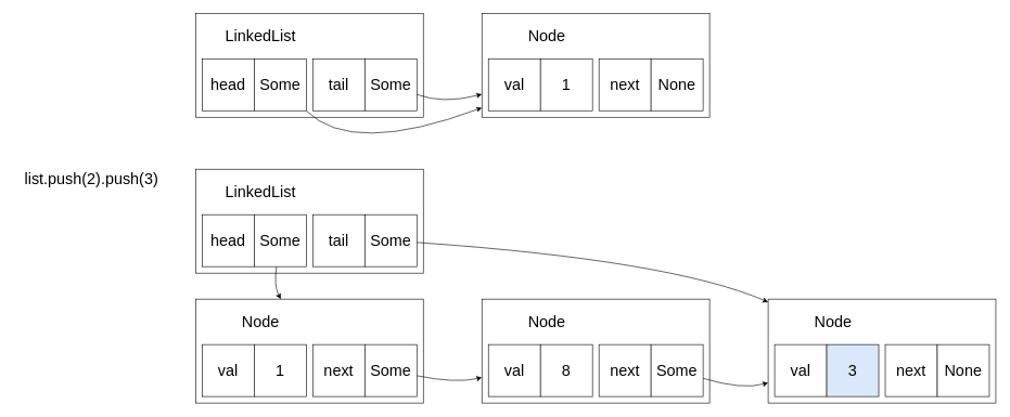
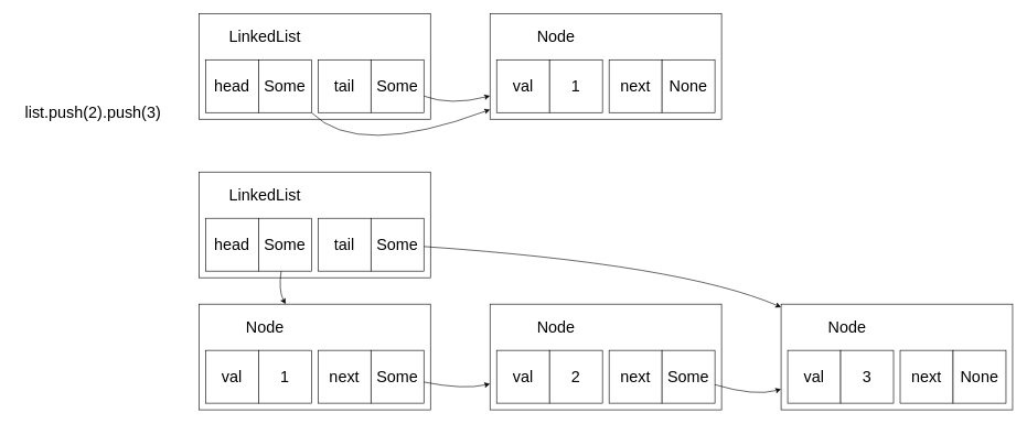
  <mxCell id="0" />
  <mxCell id="1" parent="0" />
- <mxCell id="2" value="list.push(2).push(3)" style="text;html=1;strokeColor=none;fillColor=none;align=center;verticalAlign=middle;whiteSpace=wrap;rounded=0;fontSize=24;" parent="1" vertex="1"><mxGeometry x="20" y="260" width="240" height="30" as="geometry" /></mxCell>
+ <mxCell id="2" value="list.push(2).push(3)" style="text;html=1;strokeColor=none;fillColor=none;align=center;verticalAlign=middle;whiteSpace=wrap;rounded=0;fontSize=24;" parent="1" vertex="1"><mxGeometry x="20" y="155" width="240" height="30" as="geometry" /></mxCell>
  <mxCell id="3" value="" style="rounded=0;whiteSpace=wrap;html=1;align=left;verticalAlign=top;" parent="1" vertex="1"><mxGeometry x="300" y="20" width="350" height="160" as="geometry" /></mxCell>
  <mxCell id="4" value="&lt;span style=&quot;font-size: 24px;&quot;&gt;head&lt;br&gt;&lt;/span&gt;" style="rounded=0;whiteSpace=wrap;html=1;" parent="1" vertex="1"><mxGeometry x="310" y="90" width="80" height="80" as="geometry" /></mxCell>
  <mxCell id="5" value="&lt;font style=&quot;font-size: 24px;&quot;&gt;tail&lt;/font&gt;" style="rounded=0;whiteSpace=wrap;html=1;" parent="1" vertex="1"><mxGeometry x="480" y="90" width="80" height="80" as="geometry" /></mxCell>
  <mxCell id="6" value="&lt;font style=&quot;font-size: 24px;&quot;&gt;Some&lt;/font&gt;" style="rounded=0;whiteSpace=wrap;html=1;" parent="1" vertex="1"><mxGeometry x="390" y="90" width="80" height="80" as="geometry" /></mxCell>
  <mxCell id="7" value="&lt;font style=&quot;font-size: 24px;&quot;&gt;Some&lt;/font&gt;" style="rounded=0;whiteSpace=wrap;html=1;" parent="1" vertex="1"><mxGeometry x="560" y="90" width="80" height="80" as="geometry" /></mxCell>
  <mxCell id="8" value="&lt;font style=&quot;font-size: 24px;&quot;&gt;LinkedList&lt;/font&gt;" style="text;html=1;strokeColor=none;fillColor=none;align=center;verticalAlign=middle;whiteSpace=wrap;rounded=0;" parent="1" vertex="1"><mxGeometry x="330" y="40" width="140" height="30" as="geometry" /></mxCell>
  <mxCell id="9" value="" style="rounded=0;whiteSpace=wrap;html=1;align=left;verticalAlign=top;" parent="1" vertex="1"><mxGeometry x="740" y="20" width="350" height="160" as="geometry" /></mxCell>
  <mxCell id="10" value="&lt;span style=&quot;font-size: 24px;&quot;&gt;val&lt;br&gt;&lt;/span&gt;" style="rounded=0;whiteSpace=wrap;html=1;" parent="1" vertex="1"><mxGeometry x="750" y="90" width="80" height="80" as="geometry" /></mxCell>
  <mxCell id="11" value="&lt;font style=&quot;font-size: 24px;&quot;&gt;next&lt;/font&gt;" style="rounded=0;whiteSpace=wrap;html=1;" parent="1" vertex="1"><mxGeometry x="920" y="90" width="80" height="80" as="geometry" /></mxCell>
  <mxCell id="12" value="&lt;font style=&quot;font-size: 24px;&quot;&gt;1&lt;/font&gt;" style="rounded=0;whiteSpace=wrap;html=1;" parent="1" vertex="1"><mxGeometry x="830" y="90" width="80" height="80" as="geometry" /></mxCell>
  <mxCell id="13" value="&lt;font style=&quot;font-size: 24px;&quot;&gt;None&lt;/font&gt;" style="rounded=0;whiteSpace=wrap;html=1;" parent="1" vertex="1"><mxGeometry x="1000" y="90" width="80" height="80" as="geometry" /></mxCell>
  <mxCell id="14" value="&lt;font style=&quot;font-size: 24px;&quot;&gt;Node&lt;/font&gt;" style="text;html=1;strokeColor=none;fillColor=none;align=center;verticalAlign=middle;whiteSpace=wrap;rounded=0;" parent="1" vertex="1"><mxGeometry x="770" y="40" width="140" height="30" as="geometry" /></mxCell>
  <mxCell id="15" value="" style="curved=1;endArrow=classic;html=1;rounded=0;" parent="1" source="6" target="9" edge="1"><mxGeometry width="50" height="50" relative="1" as="geometry"><mxPoint x="420" y="240" as="sourcePoint" /><mxPoint x="470" y="190" as="targetPoint" /><Array as="points"><mxPoint x="540" y="240" /></Array></mxGeometry></mxCell>
  <mxCell id="16" value="" style="curved=1;endArrow=classic;html=1;rounded=0;" parent="1" source="7" target="9" edge="1"><mxGeometry width="50" height="50" relative="1" as="geometry"><mxPoint x="595" y="180" as="sourcePoint" /><mxPoint x="578" y="270" as="targetPoint" /><Array as="points"><mxPoint x="680" y="160" /></Array></mxGeometry></mxCell>
  <mxCell id="17" value="" style="rounded=0;whiteSpace=wrap;html=1;align=left;verticalAlign=top;" parent="1" vertex="1"><mxGeometry x="300" y="260" width="350" height="160" as="geometry" /></mxCell>
  <mxCell id="18" value="&lt;span style=&quot;font-size: 24px;&quot;&gt;head&lt;br&gt;&lt;/span&gt;" style="rounded=0;whiteSpace=wrap;html=1;" parent="1" vertex="1"><mxGeometry x="310" y="330" width="80" height="80" as="geometry" /></mxCell>
  <mxCell id="19" value="&lt;font style=&quot;font-size: 24px;&quot;&gt;tail&lt;/font&gt;" style="rounded=0;whiteSpace=wrap;html=1;" parent="1" vertex="1"><mxGeometry x="480" y="330" width="80" height="80" as="geometry" /></mxCell>
  <mxCell id="20" value="&lt;font style=&quot;font-size: 24px;&quot;&gt;Some&lt;/font&gt;" style="rounded=0;whiteSpace=wrap;html=1;" parent="1" vertex="1"><mxGeometry x="390" y="330" width="80" height="80" as="geometry" /></mxCell>
  <mxCell id="21" value="&lt;font style=&quot;font-size: 24px;&quot;&gt;Some&lt;/font&gt;" style="rounded=0;whiteSpace=wrap;html=1;" parent="1" vertex="1"><mxGeometry x="560" y="330" width="80" height="80" as="geometry" /></mxCell>
  <mxCell id="22" value="&lt;font style=&quot;font-size: 24px;&quot;&gt;LinkedList&lt;/font&gt;" style="text;html=1;strokeColor=none;fillColor=none;align=center;verticalAlign=middle;whiteSpace=wrap;rounded=0;" parent="1" vertex="1"><mxGeometry x="330" y="280" width="140" height="30" as="geometry" /></mxCell>
  <mxCell id="23" value="" style="rounded=0;whiteSpace=wrap;html=1;align=left;verticalAlign=top;" parent="1" vertex="1"><mxGeometry x="300" y="460" width="350" height="160" as="geometry" /></mxCell>
  <mxCell id="24" value="&lt;span style=&quot;font-size: 24px;&quot;&gt;val&lt;br&gt;&lt;/span&gt;" style="rounded=0;whiteSpace=wrap;html=1;" parent="1" vertex="1"><mxGeometry x="310" y="530" width="80" height="80" as="geometry" /></mxCell>
  <mxCell id="25" value="&lt;font style=&quot;font-size: 24px;&quot;&gt;next&lt;/font&gt;" style="rounded=0;whiteSpace=wrap;html=1;" parent="1" vertex="1"><mxGeometry x="480" y="530" width="80" height="80" as="geometry" /></mxCell>
  <mxCell id="26" value="&lt;font style=&quot;font-size: 24px;&quot;&gt;1&lt;/font&gt;" style="rounded=0;whiteSpace=wrap;html=1;" parent="1" vertex="1"><mxGeometry x="390" y="530" width="80" height="80" as="geometry" /></mxCell>
  <mxCell id="27" value="&lt;font style=&quot;font-size: 24px;&quot;&gt;Some&lt;/font&gt;" style="rounded=0;whiteSpace=wrap;html=1;" parent="1" vertex="1"><mxGeometry x="560" y="530" width="80" height="80" as="geometry" /></mxCell>
  <mxCell id="28" value="&lt;font style=&quot;font-size: 24px;&quot;&gt;Node&lt;/font&gt;" style="text;html=1;strokeColor=none;fillColor=none;align=center;verticalAlign=middle;whiteSpace=wrap;rounded=0;" parent="1" vertex="1"><mxGeometry x="330" y="480" width="140" height="30" as="geometry" /></mxCell>
  <mxCell id="29" value="" style="curved=1;endArrow=classic;html=1;rounded=0;" parent="1" source="20" target="23" edge="1"><mxGeometry width="50" height="50" relative="1" as="geometry"><mxPoint x="420" y="480" as="sourcePoint" /><mxPoint x="470" y="430" as="targetPoint" /><Array as="points"><mxPoint x="420" y="440" /></Array></mxGeometry></mxCell>
  <mxCell id="30" value="" style="curved=1;endArrow=classic;html=1;rounded=0;" parent="1" source="21" target="38" edge="1"><mxGeometry width="50" height="50" relative="1" as="geometry"><mxPoint x="595" y="420" as="sourcePoint" /><mxPoint x="578" y="510" as="targetPoint" /><Array as="points"><mxPoint x="1030" y="400" /></Array></mxGeometry></mxCell>
  <mxCell id="31" value="" style="rounded=0;whiteSpace=wrap;html=1;align=left;verticalAlign=top;" parent="1" vertex="1"><mxGeometry x="740" y="460" width="350" height="160" as="geometry" /></mxCell>
  <mxCell id="32" value="&lt;span style=&quot;font-size: 24px;&quot;&gt;val&lt;br&gt;&lt;/span&gt;" style="rounded=0;whiteSpace=wrap;html=1;" parent="1" vertex="1"><mxGeometry x="750" y="530" width="80" height="80" as="geometry" /></mxCell>
  <mxCell id="33" value="&lt;font style=&quot;font-size: 24px;&quot;&gt;next&lt;/font&gt;" style="rounded=0;whiteSpace=wrap;html=1;" parent="1" vertex="1"><mxGeometry x="920" y="530" width="80" height="80" as="geometry" /></mxCell>
- <mxCell id="34" value="&lt;font style=&quot;font-size: 24px;&quot;&gt;8&lt;/font&gt;" style="rounded=0;whiteSpace=wrap;html=1;" parent="1" vertex="1"><mxGeometry x="830" y="530" width="80" height="80" as="geometry" /></mxCell>
+ <mxCell id="34" value="&lt;font style=&quot;font-size: 24px;&quot;&gt;2&lt;/font&gt;" style="rounded=0;whiteSpace=wrap;html=1;" parent="1" vertex="1"><mxGeometry x="830" y="530" width="80" height="80" as="geometry" /></mxCell>
  <mxCell id="35" value="&lt;font style=&quot;font-size: 24px;&quot;&gt;Some&lt;/font&gt;" style="rounded=0;whiteSpace=wrap;html=1;" parent="1" vertex="1"><mxGeometry x="1000" y="530" width="80" height="80" as="geometry" /></mxCell>
  <mxCell id="36" value="&lt;font style=&quot;font-size: 24px;&quot;&gt;Node&lt;/font&gt;" style="text;html=1;strokeColor=none;fillColor=none;align=center;verticalAlign=middle;whiteSpace=wrap;rounded=0;" parent="1" vertex="1"><mxGeometry x="770" y="480" width="140" height="30" as="geometry" /></mxCell>
  <mxCell id="37" value="" style="curved=1;endArrow=classic;html=1;rounded=0;" parent="1" source="27" target="31" edge="1"><mxGeometry width="50" height="50" relative="1" as="geometry"><mxPoint x="1130" y="430" as="sourcePoint" /><mxPoint x="1180" y="380" as="targetPoint" /><Array as="points"><mxPoint x="700" y="590" /></Array></mxGeometry></mxCell>
  <mxCell id="38" value="" style="rounded=0;whiteSpace=wrap;html=1;align=left;verticalAlign=top;" parent="1" vertex="1"><mxGeometry x="1180" y="460" width="350" height="160" as="geometry" /></mxCell>
  <mxCell id="39" value="&lt;span style=&quot;font-size: 24px;&quot;&gt;val&lt;br&gt;&lt;/span&gt;" style="rounded=0;whiteSpace=wrap;html=1;" parent="1" vertex="1"><mxGeometry x="1190" y="530" width="80" height="80" as="geometry" /></mxCell>
  <mxCell id="40" value="&lt;font style=&quot;font-size: 24px;&quot;&gt;next&lt;/font&gt;" style="rounded=0;whiteSpace=wrap;html=1;" parent="1" vertex="1"><mxGeometry x="1360" y="530" width="80" height="80" as="geometry" /></mxCell>
- <mxCell id="41" value="&lt;font style=&quot;font-size: 24px;&quot;&gt;3&lt;br&gt;&lt;/font&gt;" style="rounded=0;whiteSpace=wrap;html=1;fillColor=#dae8fc;" parent="1" vertex="1"><mxGeometry x="1270" y="530" width="80" height="80" as="geometry" /></mxCell>
+ <mxCell id="41" value="&lt;font style=&quot;font-size: 24px;&quot;&gt;3&lt;br&gt;&lt;/font&gt;" style="rounded=0;whiteSpace=wrap;html=1;" parent="1" vertex="1"><mxGeometry x="1270" y="530" width="80" height="80" as="geometry" /></mxCell>
  <mxCell id="42" value="&lt;font style=&quot;font-size: 24px;&quot;&gt;None&lt;/font&gt;" style="rounded=0;whiteSpace=wrap;html=1;" parent="1" vertex="1"><mxGeometry x="1440" y="530" width="80" height="80" as="geometry" /></mxCell>
  <mxCell id="43" value="&lt;font style=&quot;font-size: 24px;&quot;&gt;Node&lt;/font&gt;" style="text;html=1;strokeColor=none;fillColor=none;align=center;verticalAlign=middle;whiteSpace=wrap;rounded=0;" parent="1" vertex="1"><mxGeometry x="1210" y="480" width="140" height="30" as="geometry" /></mxCell>
  <mxCell id="44" value="" style="curved=1;endArrow=classic;html=1;rounded=0;" parent="1" source="35" target="38" edge="1"><mxGeometry width="50" height="50" relative="1" as="geometry"><mxPoint x="1090" y="570" as="sourcePoint" /><mxPoint x="1130" y="600" as="targetPoint" /><Array as="points"><mxPoint x="1140" y="600" /></Array></mxGeometry></mxCell>
